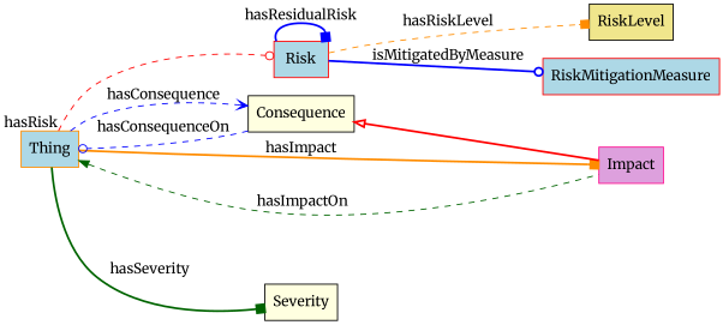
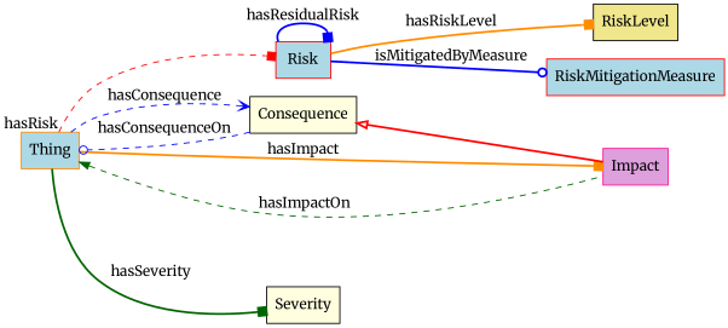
  digraph {
    fontname=Merriweather
    rankdir=LR
    node [color=black fillcolor=lightblue fontname=Merriweather shape=rect style=filled]
    edge [arrowhead=box color=blue fontname=Merriweather style=bold]
    Thing [color=darkorange]
    Risk [color=red]
    Consequence [fillcolor=lightyellow]
    Impact [color=deeppink fillcolor=plum]
    Severity [fillcolor=lightyellow]
    RiskLevel [fillcolor=khaki]
    RiskMitigationMeasure [color=red]
-   Thing -> Risk [arrowhead=odot color=red style=dashed taillabel=hasRisk]
+   Thing -> Risk [color=red style=dashed taillabel=hasRisk]
    Thing -> Consequence [arrowhead=vee label=hasConsequence style=dashed]
    Thing -> Impact [color=darkorange label=hasImpact]
    Thing -> Impact [arrowhead=none color=darkgreen dir=both label="\n \n hasImpactOn" style=dashed]
    Thing -> Severity [color=darkgreen label="hasSeverity         "]
    Risk -> Risk [label=hasResidualRisk]
-   Risk -> RiskLevel [color=darkorange label=hasRiskLevel style=dashed]
+   Risk -> RiskLevel [color=darkorange label=hasRiskLevel]
    Risk -> RiskMitigationMeasure [arrowhead=odot label=isMitigatedByMeasure]
    Consequence -> Thing [arrowhead=odot label=hasConsequenceOn style=dashed]
    Consequence -> Impact [arrowhead=none arrowtail=onormal color=red dir=both]
  }
